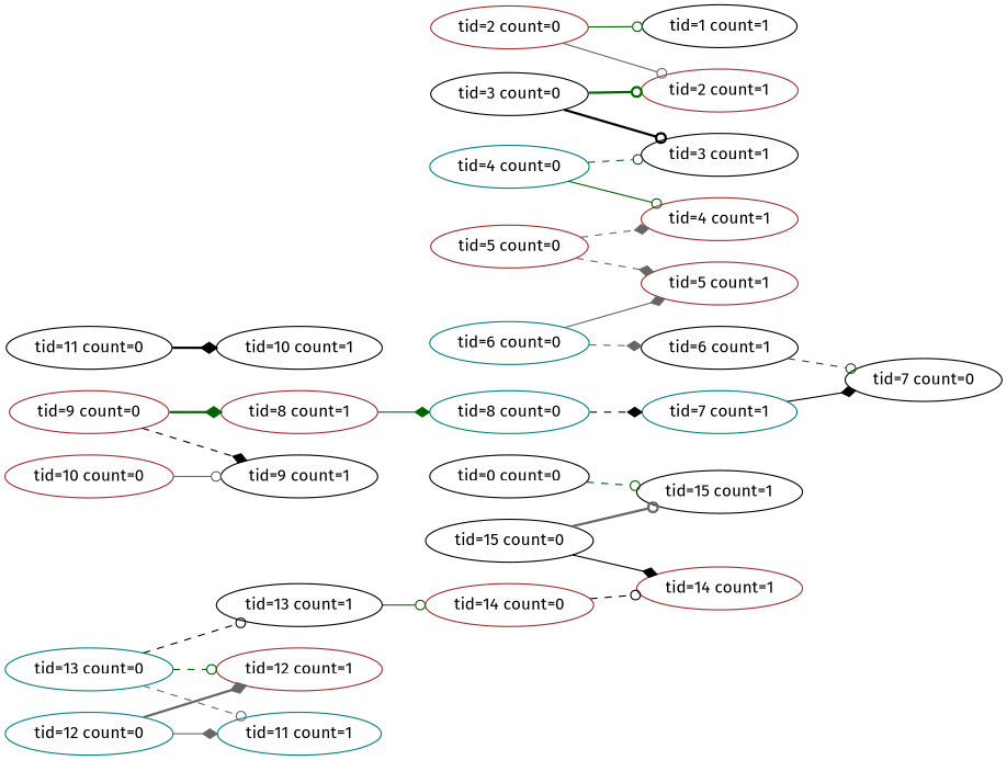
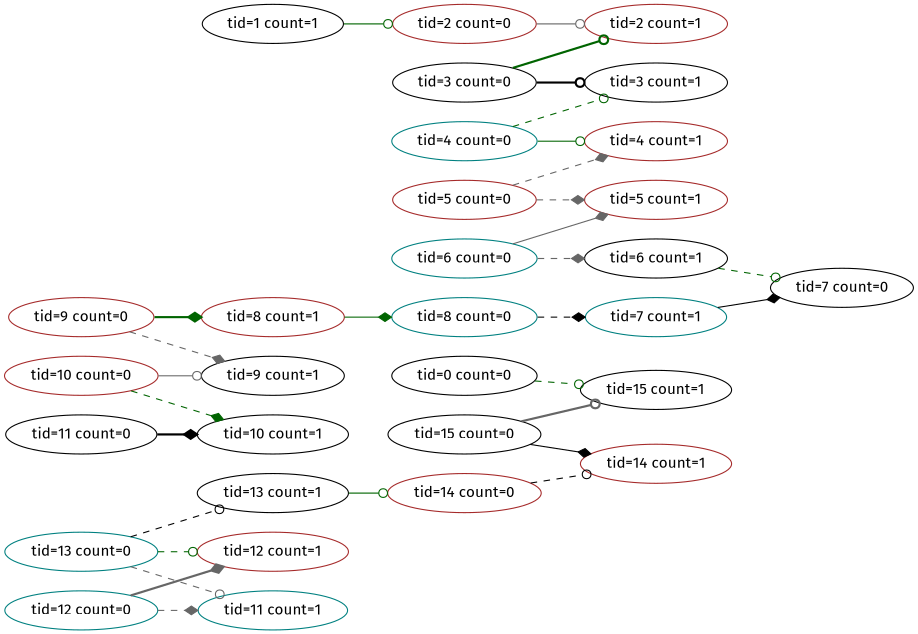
  digraph {
    fontname="Fira Sans"
    rankdir=LR
    node [color=black count=0 fontname="Fira Sans" is_write=0 start_addr=0 tid=15]
    edge [arrowhead=odot color=darkgreen fontname="Fira Sans" style=dashed]
    n1 [label="tid=0 count=0" tid=0]
    n2 [count=1 label="tid=15 count=1"]
    n3 [count=1 label="tid=1 count=1" tid=1]
    n4 [color=brown label="tid=2 count=0" tid=2]
    n5 [color=brown count=1 label="tid=2 count=1" tid=2]
    n6 [label="tid=3 count=0" tid=3]
    n7 [count=1 label="tid=3 count=1" tid=3]
    n8 [color=teal label="tid=4 count=0" tid=4]
    n9 [color=brown count=1 label="tid=4 count=1" tid=4]
    n10 [color=brown label="tid=5 count=0" tid=5]
    n11 [color=brown count=1 label="tid=5 count=1" tid=5]
    n12 [color=teal label="tid=6 count=0" tid=6]
    n13 [count=1 label="tid=6 count=1" tid=6]
    n14 [label="tid=7 count=0" tid=7]
    n15 [color=teal count=1 label="tid=7 count=1" tid=7]
    n16 [color=teal label="tid=8 count=0" tid=8]
    n17 [color=brown count=1 label="tid=8 count=1" tid=8]
    n18 [color=brown label="tid=9 count=0" tid=9]
    n19 [count=1 label="tid=9 count=1" tid=9]
    n20 [color=brown label="tid=10 count=0" tid=10]
    n21 [count=1 label="tid=10 count=1" tid=10]
    n22 [label="tid=11 count=0" tid=11]
    n23 [color=teal count=1 label="tid=11 count=1" tid=11]
    n24 [color=teal label="tid=12 count=0" tid=12]
    n25 [color=brown count=1 label="tid=12 count=1" tid=12]
    n26 [color=teal label="tid=13 count=0" tid=13]
    n27 [count=1 label="tid=13 count=1" tid=13]
    n28 [color=brown label="tid=14 count=0" tid=14]
    n29 [color=brown count=1 label="tid=14 count=1" tid=14]
    n30 [label="tid=15 count=0"]
    n1 -> n2
-   n4 -> n3 [style=solid]
+   n3 -> n4 [style=solid]
    n4 -> n5 [color=gray40 style=solid]
    n6 -> n5 [style=bold]
    n6 -> n7 [color=black style=bold]
    n8 -> n7
    n8 -> n9 [style=solid]
    n10 -> n9 [arrowhead=diamond color=gray40]
    n10 -> n11 [arrowhead=diamond color=gray40]
    n12 -> n11 [arrowhead=diamond color=gray40 style=solid]
    n12 -> n13 [arrowhead=diamond color=gray40]
    n13 -> n14
    n15 -> n14 [arrowhead=diamond color=black style=solid]
    n16 -> n15 [arrowhead=diamond color=black]
    n17 -> n16 [arrowhead=diamond style=solid]
    n18 -> n17 [arrowhead=diamond style=bold]
-   n18 -> n19 [arrowhead=diamond color=black]
+   n18 -> n19 [arrowhead=diamond color=gray40]
    n20 -> n19 [color=gray40 style=solid]
+   n20 -> n21 [arrowhead=diamond]
    n22 -> n21 [arrowhead=diamond color=black style=bold]
-   n24 -> n23 [arrowhead=diamond color=gray40 style=solid]
+   n24 -> n23 [arrowhead=diamond color=gray40]
    n24 -> n25 [arrowhead=diamond color=gray40 style=bold]
    n26 -> n23 [color=gray40]
    n26 -> n25
    n26 -> n27 [color=black]
    n27 -> n28 [style=solid]
    n28 -> n29 [color=black]
    n30 -> n2 [color=gray40 style=bold]
    n30 -> n29 [arrowhead=diamond color=black style=solid]
  }
